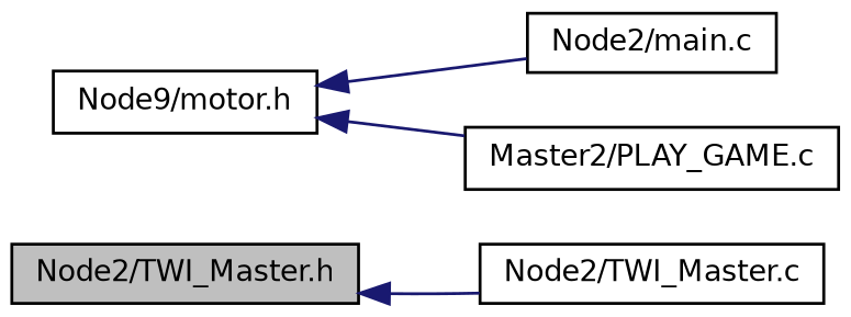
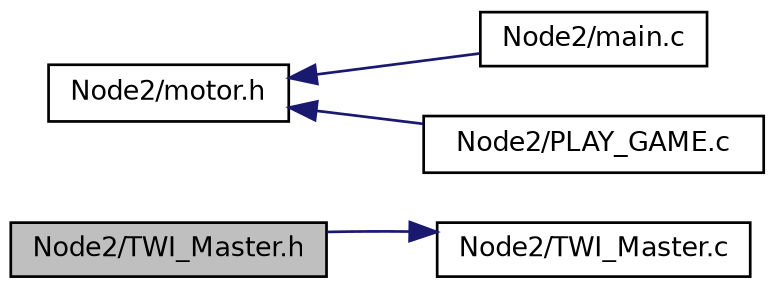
  digraph {
    rankdir=LR
    node [color=black fillcolor=white fontname=Helvetica fontsize=10 shape=record style=filled]
    edge [color=midnightblue dir=back fontname=Helvetica fontsize=10 labelfontname=Helvetica labelfontsize=10 style=solid]
    n1 [fillcolor=grey75 fontcolor=black height=0.2 label="Node2/TWI_Master.h" width=0.4]
    n2 [height=0.2 label="Node2/TWI_Master.c" width=0.4]
-   n3 [height=0.2 label="Node9/motor.h" width=0.4]
+   n3 [height=0.2 label="Node2/motor.h" width=0.4]
    n4 [height=0.2 label="Node2/main.c" width=0.4]
-   n5 [height=0.2 label="Master2/PLAY_GAME.c" width=0.4]
-   n1 -> n2
+   n5 [height=0.2 label="Node2/PLAY_GAME.c" width=0.4]
+   n2 -> n1
    n3 -> n4
    n3 -> n5
  }
